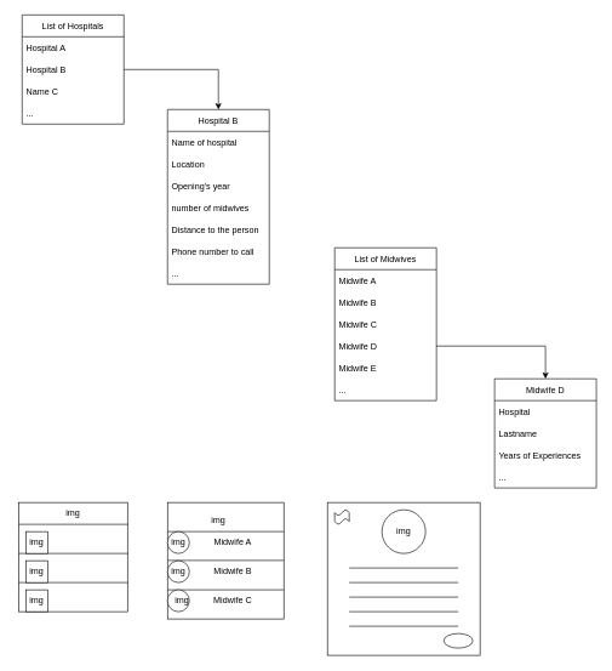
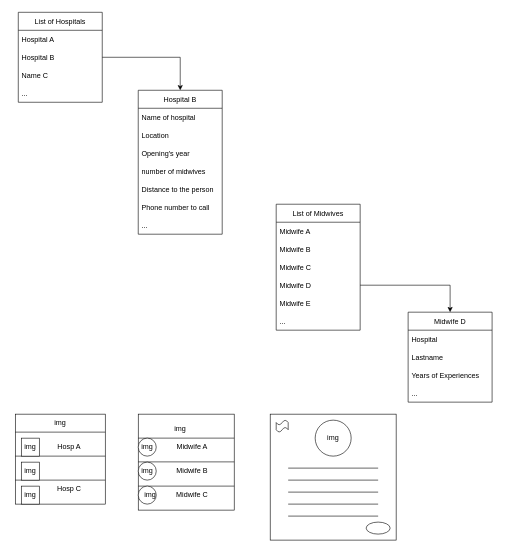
  <mxCell id="0" />
  <mxCell id="1" parent="0" />
  <mxCell id="2" value="Hospital B" style="swimlane;fontStyle=0;childLayout=stackLayout;horizontal=1;startSize=30;horizontalStack=0;resizeParent=1;resizeParentMax=0;resizeLast=0;collapsible=1;marginBottom=0;" parent="1" vertex="1"><mxGeometry x="230" y="150" width="140" height="240" as="geometry"><mxRectangle x="30" y="30" width="50" height="30" as="alternateBounds" /></mxGeometry></mxCell>
  <mxCell id="3" value="Name of hospital" style="text;strokeColor=none;fillColor=none;align=left;verticalAlign=middle;spacingLeft=4;spacingRight=4;overflow=hidden;points=[[0,0.5],[1,0.5]];portConstraint=eastwest;rotatable=0;" parent="2" vertex="1"><mxGeometry y="30" width="140" height="30" as="geometry" /></mxCell>
  <mxCell id="4" value="Location" style="text;strokeColor=none;fillColor=none;align=left;verticalAlign=middle;spacingLeft=4;spacingRight=4;overflow=hidden;points=[[0,0.5],[1,0.5]];portConstraint=eastwest;rotatable=0;" parent="2" vertex="1"><mxGeometry y="60" width="140" height="30" as="geometry" /></mxCell>
  <mxCell id="5" value="Opening's year" style="text;strokeColor=none;fillColor=none;align=left;verticalAlign=middle;spacingLeft=4;spacingRight=4;overflow=hidden;points=[[0,0.5],[1,0.5]];portConstraint=eastwest;rotatable=0;" parent="2" vertex="1"><mxGeometry y="90" width="140" height="30" as="geometry" /></mxCell>
  <mxCell id="6" value="number of midwives " style="text;strokeColor=none;fillColor=none;align=left;verticalAlign=middle;spacingLeft=4;spacingRight=4;overflow=hidden;points=[[0,0.5],[1,0.5]];portConstraint=eastwest;rotatable=0;" parent="2" vertex="1"><mxGeometry y="120" width="140" height="30" as="geometry" /></mxCell>
  <mxCell id="7" value="Distance to the person" style="text;strokeColor=none;fillColor=none;align=left;verticalAlign=middle;spacingLeft=4;spacingRight=4;overflow=hidden;points=[[0,0.5],[1,0.5]];portConstraint=eastwest;rotatable=0;" parent="2" vertex="1"><mxGeometry y="150" width="140" height="30" as="geometry" /></mxCell>
  <mxCell id="8" value="Phone number to call" style="text;strokeColor=none;fillColor=none;align=left;verticalAlign=middle;spacingLeft=4;spacingRight=4;overflow=hidden;points=[[0,0.5],[1,0.5]];portConstraint=eastwest;rotatable=0;" parent="2" vertex="1"><mxGeometry y="180" width="140" height="30" as="geometry" /></mxCell>
  <mxCell id="9" value="..." style="text;strokeColor=none;fillColor=none;align=left;verticalAlign=middle;spacingLeft=4;spacingRight=4;overflow=hidden;points=[[0,0.5],[1,0.5]];portConstraint=eastwest;rotatable=0;" parent="2" vertex="1"><mxGeometry y="210" width="140" height="30" as="geometry" /></mxCell>
  <mxCell id="10" value="List of Hospitals" style="swimlane;fontStyle=0;childLayout=stackLayout;horizontal=1;startSize=30;horizontalStack=0;resizeParent=1;resizeParentMax=0;resizeLast=0;collapsible=1;marginBottom=0;" parent="1" vertex="1"><mxGeometry x="30" y="20" width="140" height="150" as="geometry" /></mxCell>
  <mxCell id="11" value="Hospital A" style="text;strokeColor=none;fillColor=none;align=left;verticalAlign=middle;spacingLeft=4;spacingRight=4;overflow=hidden;points=[[0,0.5],[1,0.5]];portConstraint=eastwest;rotatable=0;" parent="10" vertex="1"><mxGeometry y="30" width="140" height="30" as="geometry" /></mxCell>
  <mxCell id="12" value="Hospital B" style="text;strokeColor=none;fillColor=none;align=left;verticalAlign=middle;spacingLeft=4;spacingRight=4;overflow=hidden;points=[[0,0.5],[1,0.5]];portConstraint=eastwest;rotatable=0;" parent="10" vertex="1"><mxGeometry y="60" width="140" height="30" as="geometry" /></mxCell>
  <mxCell id="13" value="Name C" style="text;strokeColor=none;fillColor=none;align=left;verticalAlign=middle;spacingLeft=4;spacingRight=4;overflow=hidden;points=[[0,0.5],[1,0.5]];portConstraint=eastwest;rotatable=0;" parent="10" vertex="1"><mxGeometry y="90" width="140" height="30" as="geometry" /></mxCell>
  <mxCell id="14" value="..." style="text;strokeColor=none;fillColor=none;align=left;verticalAlign=middle;spacingLeft=4;spacingRight=4;overflow=hidden;points=[[0,0.5],[1,0.5]];portConstraint=eastwest;rotatable=0;" parent="10" vertex="1"><mxGeometry y="120" width="140" height="30" as="geometry" /></mxCell>
  <mxCell id="15" style="edgeStyle=orthogonalEdgeStyle;rounded=0;orthogonalLoop=1;jettySize=auto;html=1;entryX=0.5;entryY=0;entryDx=0;entryDy=0;" parent="1" source="12" target="2" edge="1"><mxGeometry relative="1" as="geometry" /></mxCell>
  <mxCell id="16" value="List of Midwives" style="swimlane;fontStyle=0;childLayout=stackLayout;horizontal=1;startSize=30;horizontalStack=0;resizeParent=1;resizeParentMax=0;resizeLast=0;collapsible=1;marginBottom=0;" parent="1" vertex="1"><mxGeometry x="460" y="340" width="140" height="210" as="geometry" /></mxCell>
  <mxCell id="17" value="Midwife A" style="text;strokeColor=none;fillColor=none;align=left;verticalAlign=middle;spacingLeft=4;spacingRight=4;overflow=hidden;points=[[0,0.5],[1,0.5]];portConstraint=eastwest;rotatable=0;" parent="16" vertex="1"><mxGeometry y="30" width="140" height="30" as="geometry" /></mxCell>
  <mxCell id="18" value="Midwife B" style="text;strokeColor=none;fillColor=none;align=left;verticalAlign=middle;spacingLeft=4;spacingRight=4;overflow=hidden;points=[[0,0.5],[1,0.5]];portConstraint=eastwest;rotatable=0;" parent="16" vertex="1"><mxGeometry y="60" width="140" height="30" as="geometry" /></mxCell>
  <mxCell id="19" value="Midwife C" style="text;strokeColor=none;fillColor=none;align=left;verticalAlign=middle;spacingLeft=4;spacingRight=4;overflow=hidden;points=[[0,0.5],[1,0.5]];portConstraint=eastwest;rotatable=0;" parent="16" vertex="1"><mxGeometry y="90" width="140" height="30" as="geometry" /></mxCell>
  <mxCell id="20" value="Midwife D" style="text;strokeColor=none;fillColor=none;align=left;verticalAlign=middle;spacingLeft=4;spacingRight=4;overflow=hidden;points=[[0,0.5],[1,0.5]];portConstraint=eastwest;rotatable=0;" parent="16" vertex="1"><mxGeometry y="120" width="140" height="30" as="geometry" /></mxCell>
  <mxCell id="21" value="Midwife E" style="text;strokeColor=none;fillColor=none;align=left;verticalAlign=middle;spacingLeft=4;spacingRight=4;overflow=hidden;points=[[0,0.5],[1,0.5]];portConstraint=eastwest;rotatable=0;" parent="16" vertex="1"><mxGeometry y="150" width="140" height="30" as="geometry" /></mxCell>
  <mxCell id="22" value="..." style="text;strokeColor=none;fillColor=none;align=left;verticalAlign=middle;spacingLeft=4;spacingRight=4;overflow=hidden;points=[[0,0.5],[1,0.5]];portConstraint=eastwest;rotatable=0;" parent="16" vertex="1"><mxGeometry y="180" width="140" height="30" as="geometry" /></mxCell>
  <mxCell id="23" value="Midwife D" style="swimlane;fontStyle=0;childLayout=stackLayout;horizontal=1;startSize=30;horizontalStack=0;resizeParent=1;resizeParentMax=0;resizeLast=0;collapsible=1;marginBottom=0;" parent="1" vertex="1"><mxGeometry x="680" y="520" width="140" height="150" as="geometry" /></mxCell>
  <mxCell id="24" value="Hospital" style="text;strokeColor=none;fillColor=none;align=left;verticalAlign=middle;spacingLeft=4;spacingRight=4;overflow=hidden;points=[[0,0.5],[1,0.5]];portConstraint=eastwest;rotatable=0;" parent="23" vertex="1"><mxGeometry y="30" width="140" height="30" as="geometry" /></mxCell>
  <mxCell id="25" value="Lastname" style="text;strokeColor=none;fillColor=none;align=left;verticalAlign=middle;spacingLeft=4;spacingRight=4;overflow=hidden;points=[[0,0.5],[1,0.5]];portConstraint=eastwest;rotatable=0;" parent="23" vertex="1"><mxGeometry y="60" width="140" height="30" as="geometry" /></mxCell>
  <mxCell id="26" value="Years of Experiences" style="text;strokeColor=none;fillColor=none;align=left;verticalAlign=middle;spacingLeft=4;spacingRight=4;overflow=hidden;points=[[0,0.5],[1,0.5]];portConstraint=eastwest;rotatable=0;" parent="23" vertex="1"><mxGeometry y="90" width="140" height="30" as="geometry" /></mxCell>
  <mxCell id="27" value="..." style="text;strokeColor=none;fillColor=none;align=left;verticalAlign=middle;spacingLeft=4;spacingRight=4;overflow=hidden;points=[[0,0.5],[1,0.5]];portConstraint=eastwest;rotatable=0;" parent="23" vertex="1"><mxGeometry y="120" width="140" height="30" as="geometry" /></mxCell>
  <mxCell id="28" style="edgeStyle=orthogonalEdgeStyle;rounded=0;orthogonalLoop=1;jettySize=auto;html=1;entryX=0.5;entryY=0;entryDx=0;entryDy=0;" parent="1" source="20" target="23" edge="1"><mxGeometry relative="1" as="geometry" /></mxCell>
  <mxCell id="29" value="" style="group" parent="1" vertex="1" connectable="0"><mxGeometry x="25" y="690" width="150" height="150" as="geometry" /></mxCell>
  <mxCell id="30" value="" style="whiteSpace=wrap;html=1;aspect=fixed;" parent="29" vertex="1"><mxGeometry width="150" height="150" as="geometry" /></mxCell>
  <mxCell id="31" value="" style="group" parent="29" vertex="1" connectable="0"><mxGeometry width="150" height="150" as="geometry" /></mxCell>
  <mxCell id="32" value="img" style="text;html=1;strokeColor=none;fillColor=none;align=center;verticalAlign=middle;whiteSpace=wrap;rounded=0;" parent="31" vertex="1"><mxGeometry x="30" width="90" height="30" as="geometry" /></mxCell>
  <mxCell id="33" value="" style="endArrow=none;html=1;rounded=0;" parent="31" edge="1"><mxGeometry width="50" height="50" relative="1" as="geometry"><mxPoint y="70" as="sourcePoint" /><mxPoint x="150" y="70" as="targetPoint" /></mxGeometry></mxCell>
  <mxCell id="34" value="" style="endArrow=none;html=1;rounded=0;" parent="31" edge="1"><mxGeometry width="50" height="50" relative="1" as="geometry"><mxPoint y="110" as="sourcePoint" /><mxPoint x="150" y="110" as="targetPoint" /></mxGeometry></mxCell>
  <mxCell id="35" value="" style="whiteSpace=wrap;html=1;aspect=fixed;" parent="31" vertex="1"><mxGeometry x="10" y="40" width="30" height="30" as="geometry" /></mxCell>
  <mxCell id="36" value="" style="whiteSpace=wrap;html=1;aspect=fixed;" parent="31" vertex="1"><mxGeometry x="10" y="80" width="30" height="30" as="geometry" /></mxCell>
  <mxCell id="37" value="" style="whiteSpace=wrap;html=1;aspect=fixed;" parent="31" vertex="1"><mxGeometry x="10" y="120" width="30" height="30" as="geometry" /></mxCell>
  <mxCell id="38" value="" style="endArrow=none;html=1;rounded=0;" parent="31" edge="1"><mxGeometry width="50" height="50" relative="1" as="geometry"><mxPoint y="30" as="sourcePoint" /><mxPoint x="150" y="30" as="targetPoint" /></mxGeometry></mxCell>
  <mxCell id="39" value="" style="group" parent="31" vertex="1" connectable="0"><mxGeometry x="-5" y="40" width="60" height="110" as="geometry" /></mxCell>
  <mxCell id="40" value="img" style="text;html=1;strokeColor=none;fillColor=none;align=center;verticalAlign=middle;whiteSpace=wrap;rounded=0;" parent="39" vertex="1"><mxGeometry width="60" height="30" as="geometry" /></mxCell>
  <mxCell id="41" value="img" style="text;html=1;strokeColor=none;fillColor=none;align=center;verticalAlign=middle;whiteSpace=wrap;rounded=0;" parent="39" vertex="1"><mxGeometry y="40" width="60" height="30" as="geometry" /></mxCell>
  <mxCell id="42" value="img" style="text;html=1;strokeColor=none;fillColor=none;align=center;verticalAlign=middle;whiteSpace=wrap;rounded=0;" parent="39" vertex="1"><mxGeometry y="80" width="60" height="30" as="geometry" /></mxCell>
  <mxCell id="43" value="" style="group" parent="29" vertex="1" connectable="0"><mxGeometry x="60" y="40" width="60" height="100" as="geometry" /></mxCell>
+ <mxCell id="44" value="Hosp A" style="text;html=1;strokeColor=none;fillColor=none;align=center;verticalAlign=middle;whiteSpace=wrap;rounded=0;" parent="43" vertex="1"><mxGeometry width="60" height="30" as="geometry" /></mxCell>
+ <mxCell id="45" value="Hosp C" style="text;html=1;strokeColor=none;fillColor=none;align=center;verticalAlign=middle;whiteSpace=wrap;rounded=0;" parent="43" vertex="1"><mxGeometry y="70" width="60" height="30" as="geometry" /></mxCell>
  <mxCell id="46" value="" style="group" parent="1" vertex="1" connectable="0"><mxGeometry x="230" y="690" width="160" height="160" as="geometry" /></mxCell>
  <mxCell id="47" value="" style="whiteSpace=wrap;html=1;aspect=fixed;" parent="46" vertex="1"><mxGeometry width="160" height="160" as="geometry" /></mxCell>
  <mxCell id="48" value="" style="endArrow=none;html=1;rounded=0;entryX=1;entryY=0.25;entryDx=0;entryDy=0;" parent="46" target="47" edge="1"><mxGeometry width="50" height="50" relative="1" as="geometry"><mxPoint y="40" as="sourcePoint" /><mxPoint x="130" y="40" as="targetPoint" /></mxGeometry></mxCell>
  <mxCell id="49" value="img" style="text;html=1;strokeColor=none;fillColor=none;align=center;verticalAlign=middle;whiteSpace=wrap;rounded=0;" parent="46" vertex="1"><mxGeometry x="40" y="10" width="60" height="30" as="geometry" /></mxCell>
  <mxCell id="50" value="" style="endArrow=none;html=1;rounded=0;entryX=1;entryY=0.25;entryDx=0;entryDy=0;" parent="46" edge="1"><mxGeometry width="50" height="50" relative="1" as="geometry"><mxPoint y="79.6" as="sourcePoint" /><mxPoint x="160" y="79.6" as="targetPoint" /></mxGeometry></mxCell>
  <mxCell id="51" value="" style="endArrow=none;html=1;rounded=0;entryX=1;entryY=0.25;entryDx=0;entryDy=0;" parent="46" edge="1"><mxGeometry width="50" height="50" relative="1" as="geometry"><mxPoint y="120" as="sourcePoint" /><mxPoint x="160" y="120" as="targetPoint" /></mxGeometry></mxCell>
  <mxCell id="52" value="" style="ellipse;whiteSpace=wrap;html=1;aspect=fixed;" parent="46" vertex="1"><mxGeometry y="40" width="30" height="30" as="geometry" /></mxCell>
  <mxCell id="53" value="" style="ellipse;whiteSpace=wrap;html=1;aspect=fixed;" parent="46" vertex="1"><mxGeometry y="80" width="30" height="30" as="geometry" /></mxCell>
  <mxCell id="54" value="" style="ellipse;whiteSpace=wrap;html=1;aspect=fixed;" parent="46" vertex="1"><mxGeometry y="120" width="30" height="30" as="geometry" /></mxCell>
  <mxCell id="55" value="Midwife A" style="text;html=1;strokeColor=none;fillColor=none;align=center;verticalAlign=middle;whiteSpace=wrap;rounded=0;" parent="46" vertex="1"><mxGeometry x="60" y="40" width="60" height="30" as="geometry" /></mxCell>
  <mxCell id="56" value="Midwife B" style="text;html=1;strokeColor=none;fillColor=none;align=center;verticalAlign=middle;whiteSpace=wrap;rounded=0;" parent="46" vertex="1"><mxGeometry x="60" y="80" width="60" height="30" as="geometry" /></mxCell>
  <mxCell id="57" value="Midwife C" style="text;html=1;strokeColor=none;fillColor=none;align=center;verticalAlign=middle;whiteSpace=wrap;rounded=0;" parent="46" vertex="1"><mxGeometry x="60" y="120" width="60" height="30" as="geometry" /></mxCell>
  <mxCell id="58" value="" style="group" parent="46" vertex="1" connectable="0"><mxGeometry x="-15" y="40" width="65" height="110" as="geometry" /></mxCell>
  <mxCell id="59" value="img" style="text;html=1;strokeColor=none;fillColor=none;align=center;verticalAlign=middle;whiteSpace=wrap;rounded=0;" parent="58" vertex="1"><mxGeometry width="60" height="30" as="geometry" /></mxCell>
  <mxCell id="60" value="img" style="text;html=1;strokeColor=none;fillColor=none;align=center;verticalAlign=middle;whiteSpace=wrap;rounded=0;" parent="58" vertex="1"><mxGeometry y="40" width="60" height="30" as="geometry" /></mxCell>
  <mxCell id="61" value="img" style="text;html=1;strokeColor=none;fillColor=none;align=center;verticalAlign=middle;whiteSpace=wrap;rounded=0;" parent="58" vertex="1"><mxGeometry x="5" y="80" width="60" height="30" as="geometry" /></mxCell>
  <mxCell id="62" value="" style="group" parent="1" vertex="1" connectable="0"><mxGeometry x="450" y="690" width="210" height="210" as="geometry" /></mxCell>
  <mxCell id="63" value="" style="whiteSpace=wrap;html=1;aspect=fixed;" parent="62" vertex="1"><mxGeometry width="210" height="210" as="geometry" /></mxCell>
  <mxCell id="64" value="" style="ellipse;whiteSpace=wrap;html=1;aspect=fixed;" parent="62" vertex="1"><mxGeometry x="75" y="10" width="60" height="60" as="geometry" /></mxCell>
  <mxCell id="65" value="" style="endArrow=none;html=1;rounded=0;" parent="62" edge="1"><mxGeometry width="50" height="50" relative="1" as="geometry"><mxPoint x="30" y="90" as="sourcePoint" /><mxPoint x="180" y="90" as="targetPoint" /></mxGeometry></mxCell>
  <mxCell id="66" value="" style="endArrow=none;html=1;rounded=0;" parent="62" edge="1"><mxGeometry width="50" height="50" relative="1" as="geometry"><mxPoint x="30" y="110" as="sourcePoint" /><mxPoint x="180" y="110" as="targetPoint" /></mxGeometry></mxCell>
  <mxCell id="67" value="" style="endArrow=none;html=1;rounded=0;" parent="62" edge="1"><mxGeometry width="50" height="50" relative="1" as="geometry"><mxPoint x="30" y="130" as="sourcePoint" /><mxPoint x="180" y="130" as="targetPoint" /></mxGeometry></mxCell>
  <mxCell id="68" value="" style="endArrow=none;html=1;rounded=0;" parent="62" edge="1"><mxGeometry width="50" height="50" relative="1" as="geometry"><mxPoint x="30" y="150" as="sourcePoint" /><mxPoint x="180" y="150" as="targetPoint" /></mxGeometry></mxCell>
  <mxCell id="69" value="" style="endArrow=none;html=1;rounded=0;" parent="62" edge="1"><mxGeometry width="50" height="50" relative="1" as="geometry"><mxPoint x="30" y="170" as="sourcePoint" /><mxPoint x="180" y="170" as="targetPoint" /></mxGeometry></mxCell>
  <mxCell id="70" value="" style="shape=tape;whiteSpace=wrap;html=1;" parent="62" vertex="1"><mxGeometry x="10" y="10" width="20" height="20" as="geometry" /></mxCell>
  <mxCell id="71" value="" style="ellipse;whiteSpace=wrap;html=1;" parent="62" vertex="1"><mxGeometry x="160" y="180" width="40" height="20" as="geometry" /></mxCell>
  <mxCell id="72" value="img" style="text;html=1;strokeColor=none;fillColor=none;align=center;verticalAlign=middle;whiteSpace=wrap;rounded=0;" parent="62" vertex="1"><mxGeometry x="75" y="25" width="60" height="30" as="geometry" /></mxCell>
